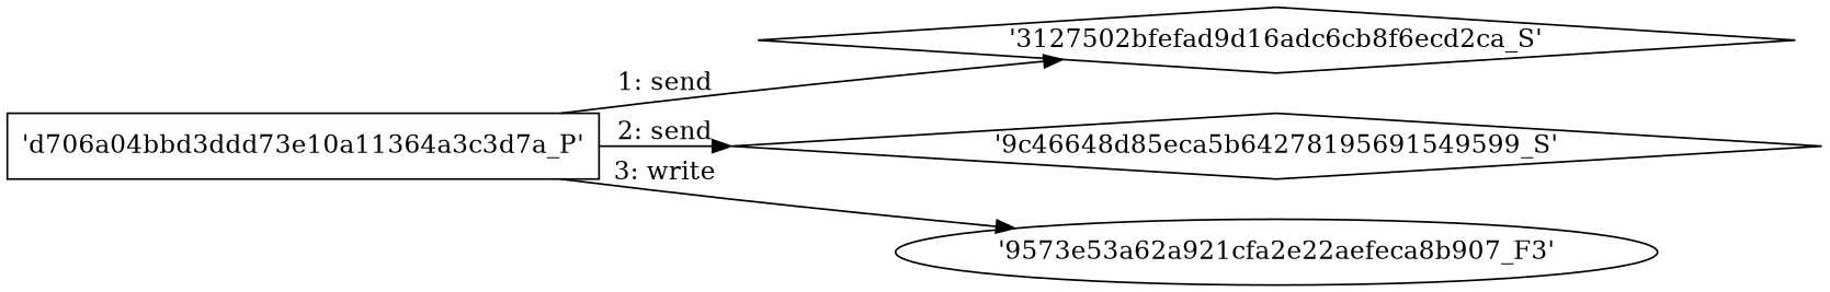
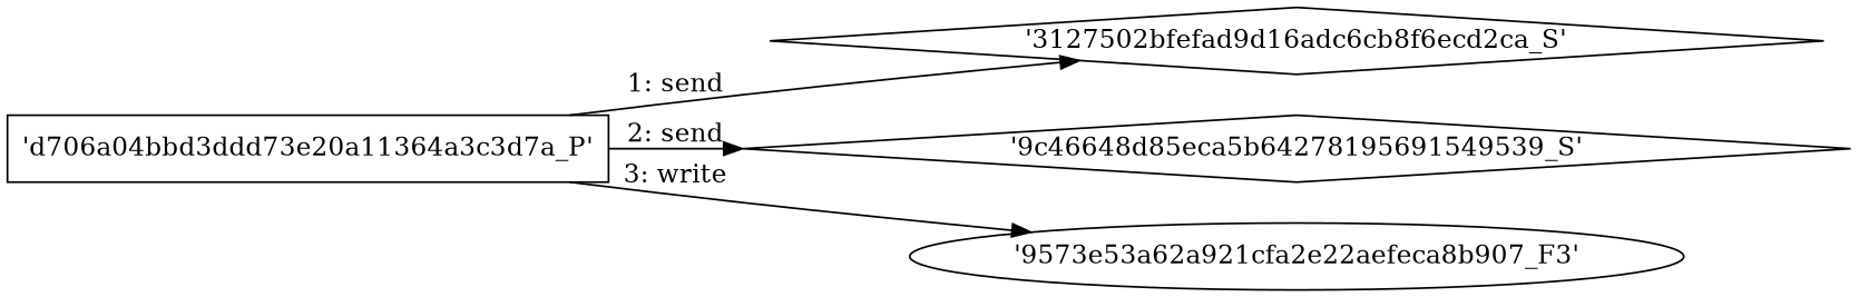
  digraph {
    engine=neato
    fixedsize=false
    fontsize=10
    nodesep=0.3
    rankdir=LR
    ranksep=0
    splines=true
    node [node_type=Socket shape=diamond]
-   "'d706a04bbd3ddd73e10a11364a3c3d7a_P'" [node_type=Process shape=box]
+   "'d706a04bbd3ddd73e10a11364a3c3d7a_P'" [node_type=Process shape=box label="'d706a04bbd3ddd73e20a11364a3c3d7a_P'"]
    "'3127502bfefad9d16adc6cb8f6ecd2ca_S'"
-   "'9c46648d85eca5b64278195691549539_S'" [label="'9c46648d85eca5b64278195691549599_S'"]
+   "'9c46648d85eca5b64278195691549539_S'"
    n4 [label="'9573e53a62a921cfa2e22aefeca8b907_F3'" node_type=file shape=ellipse]
    "'d706a04bbd3ddd73e10a11364a3c3d7a_P'" -> "'3127502bfefad9d16adc6cb8f6ecd2ca_S'" [label="1: send"]
    "'d706a04bbd3ddd73e10a11364a3c3d7a_P'" -> "'9c46648d85eca5b64278195691549539_S'" [label="2: send"]
    "'d706a04bbd3ddd73e10a11364a3c3d7a_P'" -> n4 [label="3: write"]
  }
